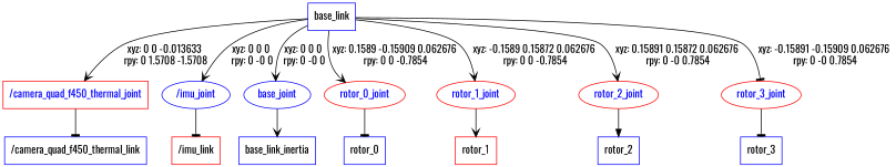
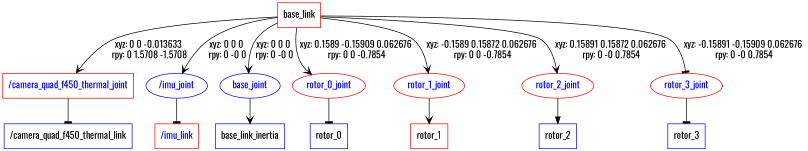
  digraph {
    fontname=Oswald
    node [color=blue fontname=Oswald shape=box]
    edge [arrowhead=vee fontname=Oswald]
-   n1 [label=base_link]
+   n1 [color=red label=base_link]
    "/camera_quad_f450_thermal_joint" [color=red fontcolor=blue]
    "/imu_joint" [fontcolor=blue shape=ellipse]
    base_joint [fontcolor=blue shape=ellipse]
    rotor_0_joint [color=red fontcolor=blue shape=ellipse]
    rotor_1_joint [color=red fontcolor=blue shape=ellipse]
    rotor_2_joint [color=red fontcolor=blue shape=ellipse]
    rotor_3_joint [color=red fontcolor=blue shape=ellipse]
    n9 [label="/camera_quad_f450_thermal_link"]
-   n10 [color=red label="/imu_link"]
+   n10 [color=red label="/imu_link" fontcolor=blue]
    n11 [label=base_link_inertia]
    n12 [label=rotor_0]
    n13 [color=red label=rotor_1]
    n14 [label=rotor_2]
    n15 [label=rotor_3]
    n1 -> "/camera_quad_f450_thermal_joint" [label="xyz: 0 0 -0.013633 \nrpy: 0 1.5708 -1.5708"]
    n1 -> "/imu_joint" [label="xyz: 0 0 0 \nrpy: 0 -0 0"]
    n1 -> base_joint [label="xyz: 0 0 0 \nrpy: 0 -0 0"]
    n1 -> rotor_0_joint [label="xyz: 0.1589 -0.15909 0.062676 \nrpy: 0 0 -0.7854"]
    n1 -> rotor_1_joint [label="xyz: -0.1589 0.15872 0.062676 \nrpy: 0 0 -0.7854"]
    n1 -> rotor_2_joint [label="xyz: 0.15891 0.15872 0.062676 \nrpy: 0 -0 0.7854"]
    n1 -> rotor_3_joint [arrowhead=tee label="xyz: -0.15891 -0.15909 0.062676 \nrpy: 0 -0 0.7854"]
    "/camera_quad_f450_thermal_joint" -> n9 [arrowhead=tee]
    "/imu_joint" -> n10 [arrowhead=tee]
    base_joint -> n11
    rotor_0_joint -> n12 [arrowhead=tee]
    rotor_1_joint -> n13
    rotor_2_joint -> n14 [arrowhead=normal]
    rotor_3_joint -> n15 [arrowhead=tee]
  }
